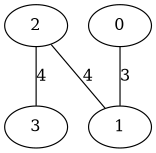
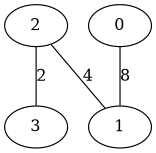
  strict graph {
    2
    3
    1
    0
-   2 -- 3 [label=4]
+   2 -- 3 [label=2]
    2 -- 1 [label=4]
-   0 -- 1 [label=3]
+   0 -- 1 [label=8]
  }
